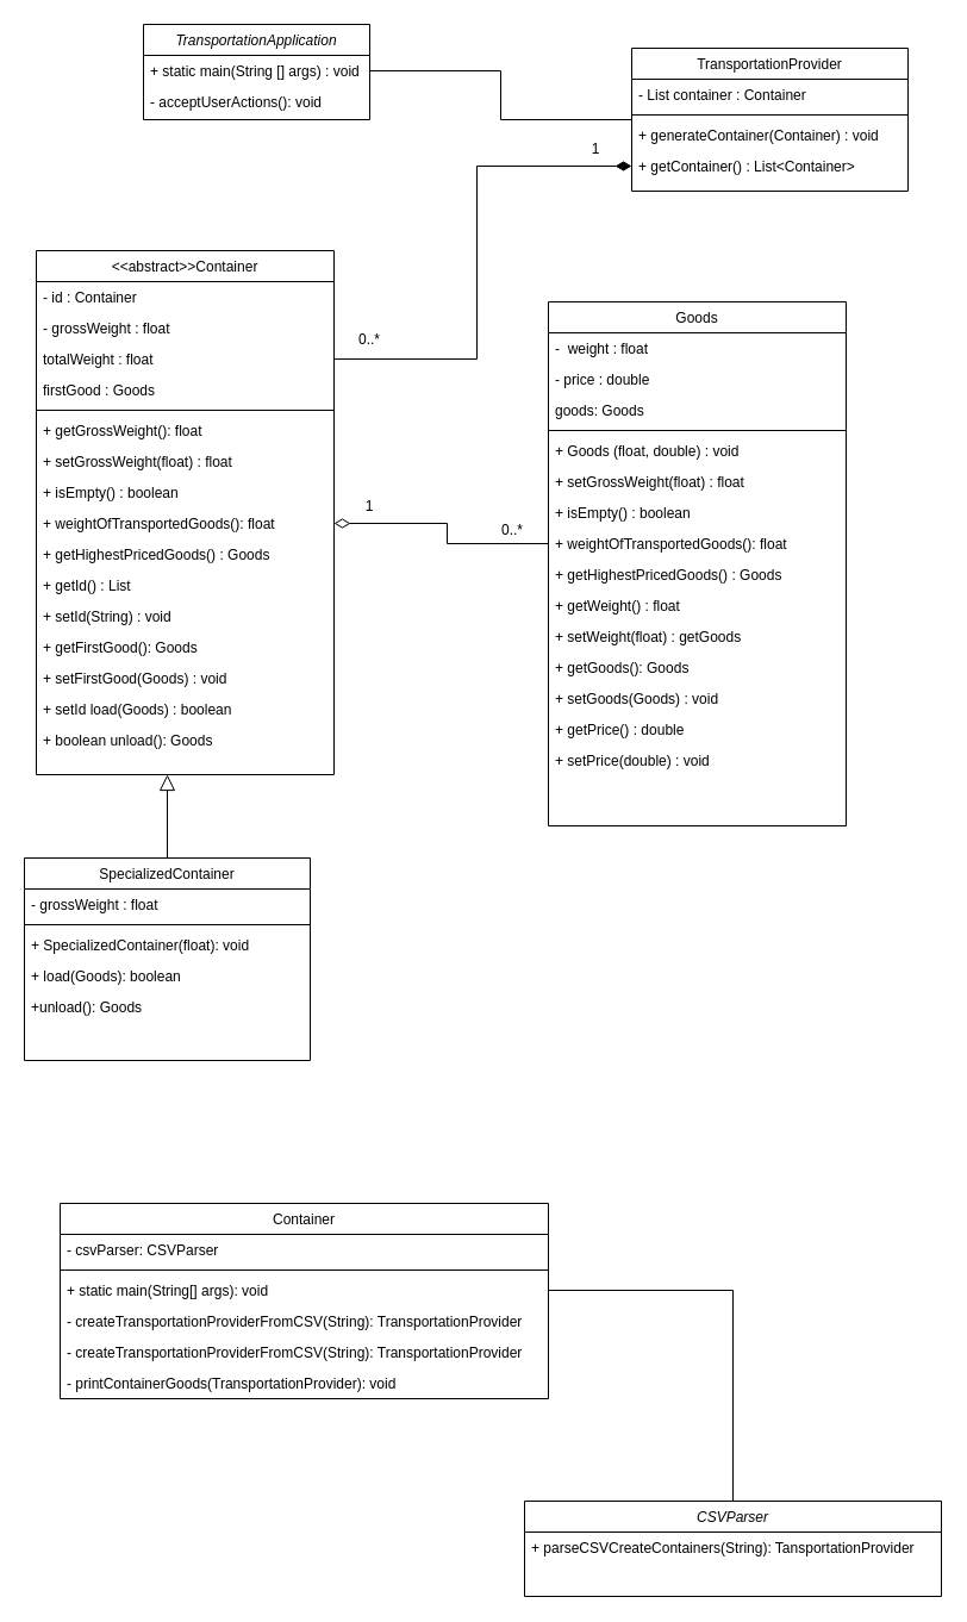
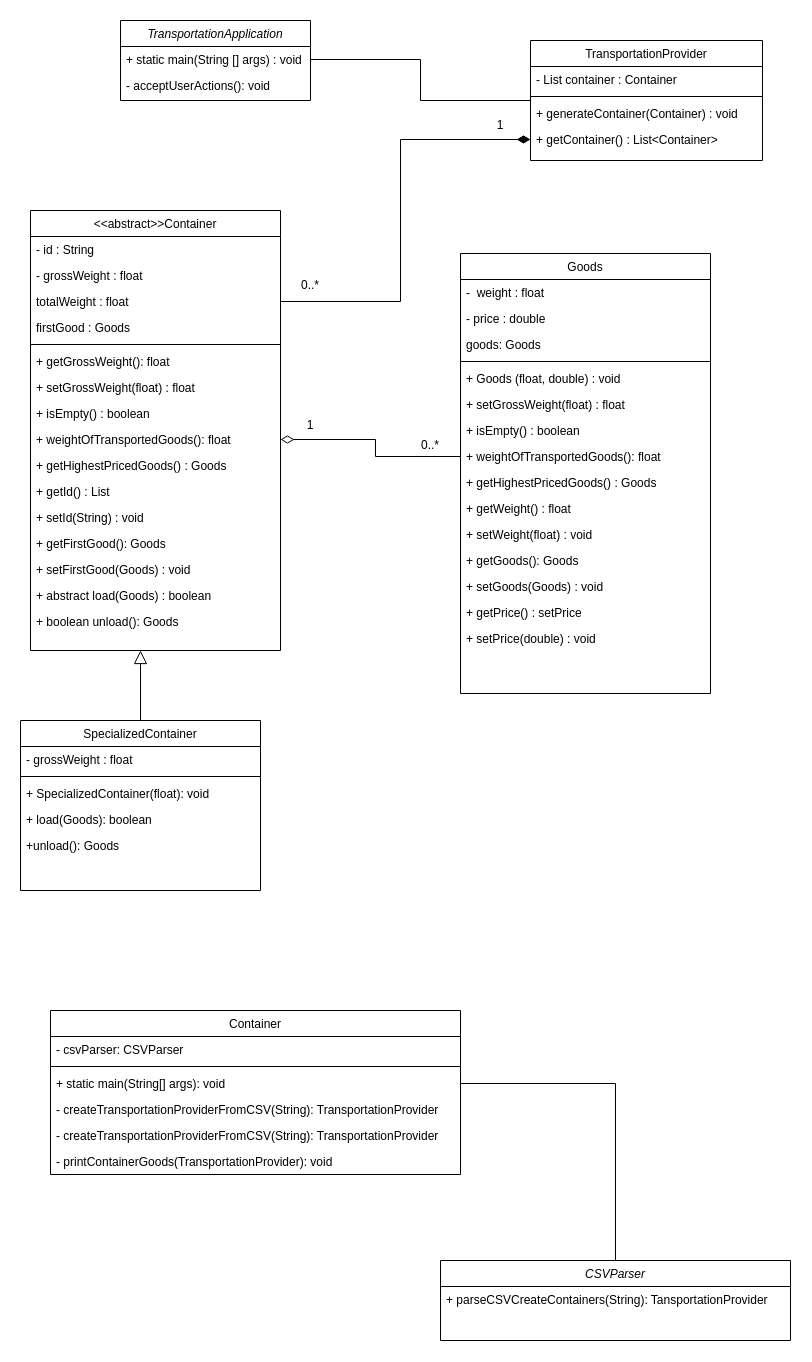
  <mxCell id="0" />
  <mxCell id="1" parent="0" />
  <mxCell id="2" value="TransportationApplication" style="swimlane;fontStyle=2;align=center;verticalAlign=top;childLayout=stackLayout;horizontal=1;startSize=26;horizontalStack=0;resizeParent=1;resizeLast=0;collapsible=1;marginBottom=0;rounded=0;shadow=0;strokeWidth=1;" parent="1" vertex="1"><mxGeometry x="120" width="190" height="80" as="geometry" y="20"><mxRectangle x="230" y="140" width="160" height="26" as="alternateBounds" /></mxGeometry></mxCell>
  <mxCell id="3" value="+ static main(String [] args) : void" style="text;align=left;verticalAlign=top;spacingLeft=4;spacingRight=4;overflow=hidden;rotatable=0;points=[[0,0.5],[1,0.5]];portConstraint=eastwest;" parent="2" vertex="1"><mxGeometry y="26" width="190" height="26" as="geometry" /></mxCell>
  <mxCell id="4" value="- acceptUserActions(): void" style="text;align=left;verticalAlign=top;spacingLeft=4;spacingRight=4;overflow=hidden;rotatable=0;points=[[0,0.5],[1,0.5]];portConstraint=eastwest;rounded=0;shadow=0;html=0;" parent="2" vertex="1"><mxGeometry y="52" width="190" height="26" as="geometry" /></mxCell>
  <mxCell id="5" value="&lt;&lt;abstract&gt;&gt;Container&#10;" style="swimlane;fontStyle=0;align=center;verticalAlign=top;childLayout=stackLayout;horizontal=1;startSize=26;horizontalStack=0;resizeParent=1;resizeLast=0;collapsible=1;marginBottom=0;rounded=0;shadow=0;strokeWidth=1;" parent="1" vertex="1"><mxGeometry x="30" y="210" width="250" height="440" as="geometry"><mxRectangle x="130" y="380" width="160" height="26" as="alternateBounds" /></mxGeometry></mxCell>
- <mxCell id="6" value="- id : Container" style="text;align=left;verticalAlign=top;spacingLeft=4;spacingRight=4;overflow=hidden;rotatable=0;points=[[0,0.5],[1,0.5]];portConstraint=eastwest;" vertex="1" parent="5"><mxGeometry y="26" width="250" height="26" as="geometry" /></mxCell>
+ <mxCell id="6" value="- id : String" style="text;align=left;verticalAlign=top;spacingLeft=4;spacingRight=4;overflow=hidden;rotatable=0;points=[[0,0.5],[1,0.5]];portConstraint=eastwest;" vertex="1" parent="5"><mxGeometry y="26" width="250" height="26" as="geometry" /></mxCell>
  <mxCell id="7" value="- grossWeight : float" style="text;align=left;verticalAlign=top;spacingLeft=4;spacingRight=4;overflow=hidden;rotatable=0;points=[[0,0.5],[1,0.5]];portConstraint=eastwest;" vertex="1" parent="5"><mxGeometry y="52" width="250" height="26" as="geometry" /></mxCell>
  <mxCell id="8" value="totalWeight : float" style="text;align=left;verticalAlign=top;spacingLeft=4;spacingRight=4;overflow=hidden;rotatable=0;points=[[0,0.5],[1,0.5]];portConstraint=eastwest;" vertex="1" parent="5"><mxGeometry y="78" width="250" height="26" as="geometry" /></mxCell>
  <mxCell id="9" value="firstGood : Goods" style="text;align=left;verticalAlign=top;spacingLeft=4;spacingRight=4;overflow=hidden;rotatable=0;points=[[0,0.5],[1,0.5]];portConstraint=eastwest;" vertex="1" parent="5"><mxGeometry y="104" width="250" height="26" as="geometry" /></mxCell>
  <mxCell id="10" value="" style="line;html=1;strokeWidth=1;align=left;verticalAlign=middle;spacingTop=-1;spacingLeft=3;spacingRight=3;rotatable=0;labelPosition=right;points=[];portConstraint=eastwest;" vertex="1" parent="5"><mxGeometry y="130" width="250" height="8" as="geometry" /></mxCell>
  <mxCell id="11" value="+ getGrossWeight(): float" style="text;align=left;verticalAlign=top;spacingLeft=4;spacingRight=4;overflow=hidden;rotatable=0;points=[[0,0.5],[1,0.5]];portConstraint=eastwest;" vertex="1" parent="5"><mxGeometry y="138" width="250" height="26" as="geometry" /></mxCell>
  <mxCell id="12" value="+ setGrossWeight(float) : float" style="text;align=left;verticalAlign=top;spacingLeft=4;spacingRight=4;overflow=hidden;rotatable=0;points=[[0,0.5],[1,0.5]];portConstraint=eastwest;" vertex="1" parent="5"><mxGeometry y="164" width="250" height="26" as="geometry" /></mxCell>
  <mxCell id="13" value="+ isEmpty() : boolean" style="text;align=left;verticalAlign=top;spacingLeft=4;spacingRight=4;overflow=hidden;rotatable=0;points=[[0,0.5],[1,0.5]];portConstraint=eastwest;" vertex="1" parent="5"><mxGeometry y="190" width="250" height="26" as="geometry" /></mxCell>
  <mxCell id="14" value="+ weightOfTransportedGoods(): float" style="text;align=left;verticalAlign=top;spacingLeft=4;spacingRight=4;overflow=hidden;rotatable=0;points=[[0,0.5],[1,0.5]];portConstraint=eastwest;" vertex="1" parent="5"><mxGeometry y="216" width="250" height="26" as="geometry" /></mxCell>
  <mxCell id="15" value="+ getHighestPricedGoods() : Goods" style="text;align=left;verticalAlign=top;spacingLeft=4;spacingRight=4;overflow=hidden;rotatable=0;points=[[0,0.5],[1,0.5]];portConstraint=eastwest;" vertex="1" parent="5"><mxGeometry y="242" width="250" height="26" as="geometry" /></mxCell>
  <mxCell id="16" value="+ getId() : List" style="text;align=left;verticalAlign=top;spacingLeft=4;spacingRight=4;overflow=hidden;rotatable=0;points=[[0,0.5],[1,0.5]];portConstraint=eastwest;" vertex="1" parent="5"><mxGeometry y="268" width="250" height="26" as="geometry" /></mxCell>
  <mxCell id="17" value="+ setId(String) : void" style="text;align=left;verticalAlign=top;spacingLeft=4;spacingRight=4;overflow=hidden;rotatable=0;points=[[0,0.5],[1,0.5]];portConstraint=eastwest;" vertex="1" parent="5"><mxGeometry y="294" width="250" height="26" as="geometry" /></mxCell>
  <mxCell id="18" value="+ getFirstGood(): Goods" style="text;align=left;verticalAlign=top;spacingLeft=4;spacingRight=4;overflow=hidden;rotatable=0;points=[[0,0.5],[1,0.5]];portConstraint=eastwest;" vertex="1" parent="5"><mxGeometry y="320" width="250" height="26" as="geometry" /></mxCell>
  <mxCell id="19" value="+ setFirstGood(Goods) : void" style="text;align=left;verticalAlign=top;spacingLeft=4;spacingRight=4;overflow=hidden;rotatable=0;points=[[0,0.5],[1,0.5]];portConstraint=eastwest;" vertex="1" parent="5"><mxGeometry y="346" width="250" height="26" as="geometry" /></mxCell>
- <mxCell id="20" value="+ setId load(Goods) : boolean" style="text;align=left;verticalAlign=top;spacingLeft=4;spacingRight=4;overflow=hidden;rotatable=0;points=[[0,0.5],[1,0.5]];portConstraint=eastwest;" vertex="1" parent="5"><mxGeometry y="372" width="250" height="26" as="geometry" /></mxCell>
+ <mxCell id="20" value="+ abstract load(Goods) : boolean" style="text;align=left;verticalAlign=top;spacingLeft=4;spacingRight=4;overflow=hidden;rotatable=0;points=[[0,0.5],[1,0.5]];portConstraint=eastwest;" vertex="1" parent="5"><mxGeometry y="372" width="250" height="26" as="geometry" /></mxCell>
  <mxCell id="21" value="+ boolean unload(): Goods" style="text;align=left;verticalAlign=top;spacingLeft=4;spacingRight=4;overflow=hidden;rotatable=0;points=[[0,0.5],[1,0.5]];portConstraint=eastwest;" vertex="1" parent="5"><mxGeometry y="398" width="250" height="26" as="geometry" /></mxCell>
  <mxCell id="22" style="edgeStyle=orthogonalEdgeStyle;rounded=0;orthogonalLoop=1;jettySize=auto;html=1;entryX=1;entryY=0.5;entryDx=0;entryDy=0;endArrow=none;endFill=0;" edge="1" parent="1" source="23" target="3"><mxGeometry relative="1" as="geometry" /></mxCell>
  <mxCell id="23" value="TransportationProvider" style="swimlane;fontStyle=0;align=center;verticalAlign=top;childLayout=stackLayout;horizontal=1;startSize=26;horizontalStack=0;resizeParent=1;resizeLast=0;collapsible=1;marginBottom=0;rounded=0;shadow=0;strokeWidth=1;" parent="1" vertex="1"><mxGeometry x="530" y="40" width="232" height="120" as="geometry"><mxRectangle x="550" y="140" width="160" height="26" as="alternateBounds" /></mxGeometry></mxCell>
  <mxCell id="24" value="- List container : Container" style="text;align=left;verticalAlign=top;spacingLeft=4;spacingRight=4;overflow=hidden;rotatable=0;points=[[0,0.5],[1,0.5]];portConstraint=eastwest;" parent="23" vertex="1"><mxGeometry y="26" width="232" height="26" as="geometry" /></mxCell>
  <mxCell id="25" value="" style="line;html=1;strokeWidth=1;align=left;verticalAlign=middle;spacingTop=-1;spacingLeft=3;spacingRight=3;rotatable=0;labelPosition=right;points=[];portConstraint=eastwest;" parent="23" vertex="1"><mxGeometry y="52" width="232" height="8" as="geometry" /></mxCell>
  <mxCell id="26" value="+ generateContainer(Container) : void" style="text;align=left;verticalAlign=top;spacingLeft=4;spacingRight=4;overflow=hidden;rotatable=0;points=[[0,0.5],[1,0.5]];portConstraint=eastwest;" parent="23" vertex="1"><mxGeometry y="60" width="232" height="26" as="geometry" /></mxCell>
  <mxCell id="27" value="+ getContainer() : List&lt;Container&gt;" style="text;align=left;verticalAlign=top;spacingLeft=4;spacingRight=4;overflow=hidden;rotatable=0;points=[[0,0.5],[1,0.5]];portConstraint=eastwest;" vertex="1" parent="23"><mxGeometry y="86" width="232" height="26" as="geometry" /></mxCell>
  <mxCell id="28" style="edgeStyle=orthogonalEdgeStyle;rounded=0;orthogonalLoop=1;jettySize=auto;html=1;entryX=0;entryY=0.5;entryDx=0;entryDy=0;endArrow=diamondThin;endFill=1;strokeWidth=1;endSize=11;" edge="1" parent="1" source="8" target="27"><mxGeometry relative="1" as="geometry" /></mxCell>
  <mxCell id="29" value="1" style="text;html=1;strokeColor=none;fillColor=none;align=center;verticalAlign=middle;whiteSpace=wrap;rounded=0;" vertex="1" parent="1"><mxGeometry x="470" y="110" width="60" height="30" as="geometry" /></mxCell>
  <mxCell id="30" value="0..*" style="text;html=1;strokeColor=none;fillColor=none;align=center;verticalAlign=middle;whiteSpace=wrap;rounded=0;" vertex="1" parent="1"><mxGeometry x="280" y="270" width="60" height="30" as="geometry" /></mxCell>
  <mxCell id="31" value="Goods" style="swimlane;fontStyle=0;align=center;verticalAlign=top;childLayout=stackLayout;horizontal=1;startSize=26;horizontalStack=0;resizeParent=1;resizeLast=0;collapsible=1;marginBottom=0;rounded=0;shadow=0;strokeWidth=1;" vertex="1" parent="1"><mxGeometry x="460" y="253" width="250" height="440" as="geometry"><mxRectangle x="130" y="380" width="160" height="26" as="alternateBounds" /></mxGeometry></mxCell>
  <mxCell id="32" value="-  weight : float" style="text;align=left;verticalAlign=top;spacingLeft=4;spacingRight=4;overflow=hidden;rotatable=0;points=[[0,0.5],[1,0.5]];portConstraint=eastwest;" vertex="1" parent="31"><mxGeometry y="26" width="250" height="26" as="geometry" /></mxCell>
  <mxCell id="33" value="- price : double" style="text;align=left;verticalAlign=top;spacingLeft=4;spacingRight=4;overflow=hidden;rotatable=0;points=[[0,0.5],[1,0.5]];portConstraint=eastwest;" vertex="1" parent="31"><mxGeometry y="52" width="250" height="26" as="geometry" /></mxCell>
  <mxCell id="34" value="goods: Goods" style="text;align=left;verticalAlign=top;spacingLeft=4;spacingRight=4;overflow=hidden;rotatable=0;points=[[0,0.5],[1,0.5]];portConstraint=eastwest;" vertex="1" parent="31"><mxGeometry y="78" width="250" height="26" as="geometry" /></mxCell>
  <mxCell id="35" value="" style="line;html=1;strokeWidth=1;align=left;verticalAlign=middle;spacingTop=-1;spacingLeft=3;spacingRight=3;rotatable=0;labelPosition=right;points=[];portConstraint=eastwest;" vertex="1" parent="31"><mxGeometry y="104" width="250" height="8" as="geometry" /></mxCell>
  <mxCell id="36" value="+ Goods (float, double) : void" style="text;align=left;verticalAlign=top;spacingLeft=4;spacingRight=4;overflow=hidden;rotatable=0;points=[[0,0.5],[1,0.5]];portConstraint=eastwest;" vertex="1" parent="31"><mxGeometry y="112" width="250" height="26" as="geometry" /></mxCell>
  <mxCell id="37" value="+ setGrossWeight(float) : float" style="text;align=left;verticalAlign=top;spacingLeft=4;spacingRight=4;overflow=hidden;rotatable=0;points=[[0,0.5],[1,0.5]];portConstraint=eastwest;" vertex="1" parent="31"><mxGeometry y="138" width="250" height="26" as="geometry" /></mxCell>
  <mxCell id="38" value="+ isEmpty() : boolean" style="text;align=left;verticalAlign=top;spacingLeft=4;spacingRight=4;overflow=hidden;rotatable=0;points=[[0,0.5],[1,0.5]];portConstraint=eastwest;" vertex="1" parent="31"><mxGeometry y="164" width="250" height="26" as="geometry" /></mxCell>
  <mxCell id="39" value="+ weightOfTransportedGoods(): float" style="text;align=left;verticalAlign=top;spacingLeft=4;spacingRight=4;overflow=hidden;rotatable=0;points=[[0,0.5],[1,0.5]];portConstraint=eastwest;" vertex="1" parent="31"><mxGeometry y="190" width="250" height="26" as="geometry" /></mxCell>
  <mxCell id="40" value="+ getHighestPricedGoods() : Goods" style="text;align=left;verticalAlign=top;spacingLeft=4;spacingRight=4;overflow=hidden;rotatable=0;points=[[0,0.5],[1,0.5]];portConstraint=eastwest;" vertex="1" parent="31"><mxGeometry y="216" width="250" height="26" as="geometry" /></mxCell>
  <mxCell id="41" value="+ getWeight() : float" style="text;align=left;verticalAlign=top;spacingLeft=4;spacingRight=4;overflow=hidden;rotatable=0;points=[[0,0.5],[1,0.5]];portConstraint=eastwest;" vertex="1" parent="31"><mxGeometry y="242" width="250" height="26" as="geometry" /></mxCell>
- <mxCell id="42" value="+ setWeight(float) : getGoods" style="text;align=left;verticalAlign=top;spacingLeft=4;spacingRight=4;overflow=hidden;rotatable=0;points=[[0,0.5],[1,0.5]];portConstraint=eastwest;" vertex="1" parent="31"><mxGeometry y="268" width="250" height="26" as="geometry" /></mxCell>
+ <mxCell id="42" value="+ setWeight(float) : void" style="text;align=left;verticalAlign=top;spacingLeft=4;spacingRight=4;overflow=hidden;rotatable=0;points=[[0,0.5],[1,0.5]];portConstraint=eastwest;" vertex="1" parent="31"><mxGeometry y="268" width="250" height="26" as="geometry" /></mxCell>
  <mxCell id="43" value="+ getGoods(): Goods" style="text;align=left;verticalAlign=top;spacingLeft=4;spacingRight=4;overflow=hidden;rotatable=0;points=[[0,0.5],[1,0.5]];portConstraint=eastwest;" vertex="1" parent="31"><mxGeometry y="294" width="250" height="26" as="geometry" /></mxCell>
  <mxCell id="44" value="+ setGoods(Goods) : void" style="text;align=left;verticalAlign=top;spacingLeft=4;spacingRight=4;overflow=hidden;rotatable=0;points=[[0,0.5],[1,0.5]];portConstraint=eastwest;" vertex="1" parent="31"><mxGeometry y="320" width="250" height="26" as="geometry" /></mxCell>
- <mxCell id="45" value="+ getPrice() : double" style="text;align=left;verticalAlign=top;spacingLeft=4;spacingRight=4;overflow=hidden;rotatable=0;points=[[0,0.5],[1,0.5]];portConstraint=eastwest;" vertex="1" parent="31"><mxGeometry y="346" width="250" height="26" as="geometry" /></mxCell>
+ <mxCell id="45" value="+ getPrice() : setPrice" style="text;align=left;verticalAlign=top;spacingLeft=4;spacingRight=4;overflow=hidden;rotatable=0;points=[[0,0.5],[1,0.5]];portConstraint=eastwest;" vertex="1" parent="31"><mxGeometry y="346" width="250" height="26" as="geometry" /></mxCell>
  <mxCell id="46" value="+ setPrice(double) : void" style="text;align=left;verticalAlign=top;spacingLeft=4;spacingRight=4;overflow=hidden;rotatable=0;points=[[0,0.5],[1,0.5]];portConstraint=eastwest;" vertex="1" parent="31"><mxGeometry y="372" width="250" height="26" as="geometry" /></mxCell>
  <mxCell id="47" style="edgeStyle=orthogonalEdgeStyle;rounded=0;orthogonalLoop=1;jettySize=auto;html=1;entryX=1;entryY=0.5;entryDx=0;entryDy=0;endArrow=diamondThin;endFill=0;endSize=11;strokeWidth=1;" edge="1" parent="1" source="39" target="14"><mxGeometry relative="1" as="geometry" /></mxCell>
  <mxCell id="48" value="1" style="text;html=1;strokeColor=none;fillColor=none;align=center;verticalAlign=middle;whiteSpace=wrap;rounded=0;" vertex="1" parent="1"><mxGeometry x="280" y="410" width="60" height="30" as="geometry" /></mxCell>
  <mxCell id="49" value="0..*" style="text;html=1;strokeColor=none;fillColor=none;align=center;verticalAlign=middle;whiteSpace=wrap;rounded=0;" vertex="1" parent="1"><mxGeometry x="400" y="430" width="60" height="30" as="geometry" /></mxCell>
  <mxCell id="50" style="edgeStyle=orthogonalEdgeStyle;rounded=0;orthogonalLoop=1;jettySize=auto;html=1;endArrow=block;endFill=0;endSize=11;strokeWidth=1;" edge="1" parent="1" source="51"><mxGeometry relative="1" as="geometry"><mxPoint x="140" y="650" as="targetPoint" /></mxGeometry></mxCell>
  <mxCell id="51" value="SpecializedContainer&#10;" style="swimlane;fontStyle=0;align=center;verticalAlign=top;childLayout=stackLayout;horizontal=1;startSize=26;horizontalStack=0;resizeParent=1;resizeLast=0;collapsible=1;marginBottom=0;rounded=0;shadow=0;strokeWidth=1;" vertex="1" parent="1"><mxGeometry x="20" y="720" width="240" height="170" as="geometry"><mxRectangle x="130" y="380" width="160" height="26" as="alternateBounds" /></mxGeometry></mxCell>
  <mxCell id="52" value="- grossWeight : float" style="text;align=left;verticalAlign=top;spacingLeft=4;spacingRight=4;overflow=hidden;rotatable=0;points=[[0,0.5],[1,0.5]];portConstraint=eastwest;" vertex="1" parent="51"><mxGeometry y="26" width="240" height="26" as="geometry" /></mxCell>
  <mxCell id="53" value="" style="line;html=1;strokeWidth=1;align=left;verticalAlign=middle;spacingTop=-1;spacingLeft=3;spacingRight=3;rotatable=0;labelPosition=right;points=[];portConstraint=eastwest;" vertex="1" parent="51"><mxGeometry y="52" width="240" height="8" as="geometry" /></mxCell>
  <mxCell id="54" value="+ SpecializedContainer(float): void" style="text;align=left;verticalAlign=top;spacingLeft=4;spacingRight=4;overflow=hidden;rotatable=0;points=[[0,0.5],[1,0.5]];portConstraint=eastwest;" vertex="1" parent="51"><mxGeometry y="60" width="240" height="26" as="geometry" /></mxCell>
  <mxCell id="55" value="+ load(Goods): boolean" style="text;align=left;verticalAlign=top;spacingLeft=4;spacingRight=4;overflow=hidden;rotatable=0;points=[[0,0.5],[1,0.5]];portConstraint=eastwest;" vertex="1" parent="51"><mxGeometry y="86" width="240" height="26" as="geometry" /></mxCell>
  <mxCell id="56" value="+unload(): Goods" style="text;align=left;verticalAlign=top;spacingLeft=4;spacingRight=4;overflow=hidden;rotatable=0;points=[[0,0.5],[1,0.5]];portConstraint=eastwest;" vertex="1" parent="51"><mxGeometry y="112" width="240" height="26" as="geometry" /></mxCell>
  <mxCell id="57" value="CSVParser" style="swimlane;fontStyle=2;align=center;verticalAlign=top;childLayout=stackLayout;horizontal=1;startSize=26;horizontalStack=0;resizeParent=1;resizeLast=0;collapsible=1;marginBottom=0;rounded=0;shadow=0;strokeWidth=1;" vertex="1" parent="1"><mxGeometry x="440" y="1260" width="350" height="80" as="geometry"><mxRectangle x="230" y="140" width="160" height="26" as="alternateBounds" /></mxGeometry></mxCell>
  <mxCell id="58" value="+ parseCSVCreateContainers(String): TansportationProvider" style="text;align=left;verticalAlign=top;spacingLeft=4;spacingRight=4;overflow=hidden;rotatable=0;points=[[0,0.5],[1,0.5]];portConstraint=eastwest;" vertex="1" parent="57"><mxGeometry y="26" width="350" height="26" as="geometry" /></mxCell>
  <mxCell id="59" value="Container" style="swimlane;fontStyle=0;align=center;verticalAlign=top;childLayout=stackLayout;horizontal=1;startSize=26;horizontalStack=0;resizeParent=1;resizeLast=0;collapsible=1;marginBottom=0;rounded=0;shadow=0;strokeWidth=1;" vertex="1" parent="1"><mxGeometry x="50" y="1010" width="410" height="164" as="geometry"><mxRectangle x="550" y="140" width="160" height="26" as="alternateBounds" /></mxGeometry></mxCell>
  <mxCell id="60" value="- csvParser: CSVParser" style="text;align=left;verticalAlign=top;spacingLeft=4;spacingRight=4;overflow=hidden;rotatable=0;points=[[0,0.5],[1,0.5]];portConstraint=eastwest;" vertex="1" parent="59"><mxGeometry y="26" width="410" height="26" as="geometry" /></mxCell>
  <mxCell id="61" value="" style="line;html=1;strokeWidth=1;align=left;verticalAlign=middle;spacingTop=-1;spacingLeft=3;spacingRight=3;rotatable=0;labelPosition=right;points=[];portConstraint=eastwest;" vertex="1" parent="59"><mxGeometry y="52" width="410" height="8" as="geometry" /></mxCell>
  <mxCell id="62" value="+ static main(String[] args): void" style="text;align=left;verticalAlign=top;spacingLeft=4;spacingRight=4;overflow=hidden;rotatable=0;points=[[0,0.5],[1,0.5]];portConstraint=eastwest;" vertex="1" parent="59"><mxGeometry y="60" width="410" height="26" as="geometry" /></mxCell>
  <mxCell id="63" value="- createTransportationProviderFromCSV(String): TransportationProvider" style="text;align=left;verticalAlign=top;spacingLeft=4;spacingRight=4;overflow=hidden;rotatable=0;points=[[0,0.5],[1,0.5]];portConstraint=eastwest;" vertex="1" parent="59"><mxGeometry y="86" width="410" height="26" as="geometry" /></mxCell>
  <mxCell id="64" value="- createTransportationProviderFromCSV(String): TransportationProvider" style="text;align=left;verticalAlign=top;spacingLeft=4;spacingRight=4;overflow=hidden;rotatable=0;points=[[0,0.5],[1,0.5]];portConstraint=eastwest;" vertex="1" parent="59"><mxGeometry y="112" width="410" height="26" as="geometry" /></mxCell>
  <mxCell id="65" value="- printContainerGoods(TransportationProvider): void" style="text;align=left;verticalAlign=top;spacingLeft=4;spacingRight=4;overflow=hidden;rotatable=0;points=[[0,0.5],[1,0.5]];portConstraint=eastwest;" vertex="1" parent="59"><mxGeometry y="138" width="410" height="26" as="geometry" /></mxCell>
  <mxCell id="66" style="edgeStyle=orthogonalEdgeStyle;rounded=0;orthogonalLoop=1;jettySize=auto;html=1;endArrow=none;endFill=0;endSize=11;strokeWidth=1;" edge="1" parent="1" source="62" target="57"><mxGeometry relative="1" as="geometry" /></mxCell>
